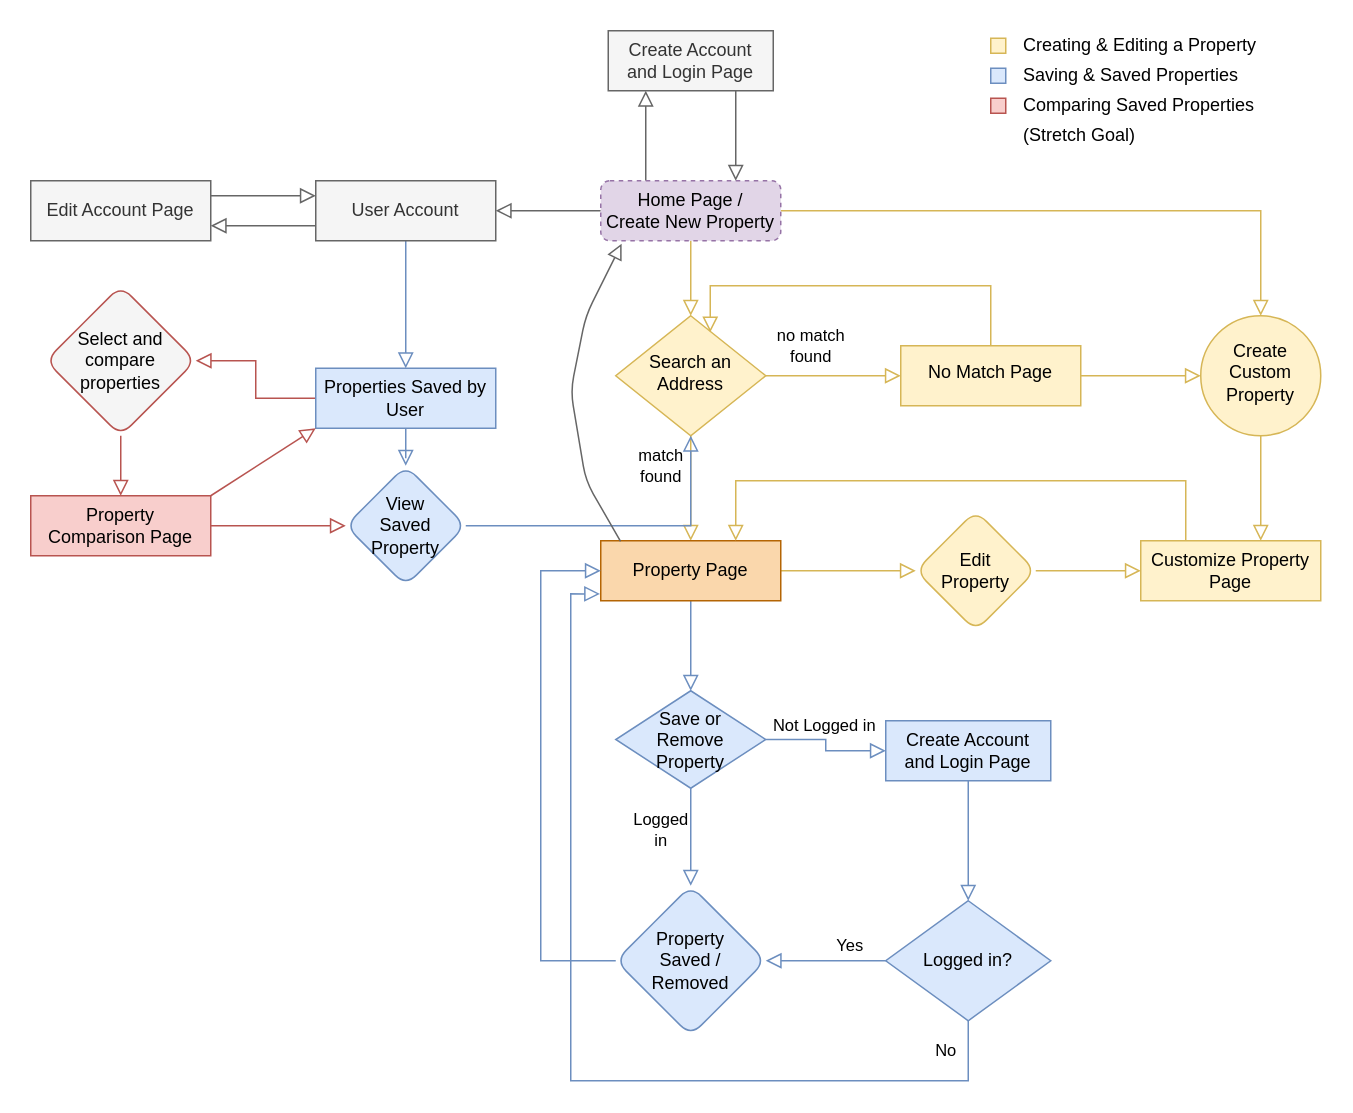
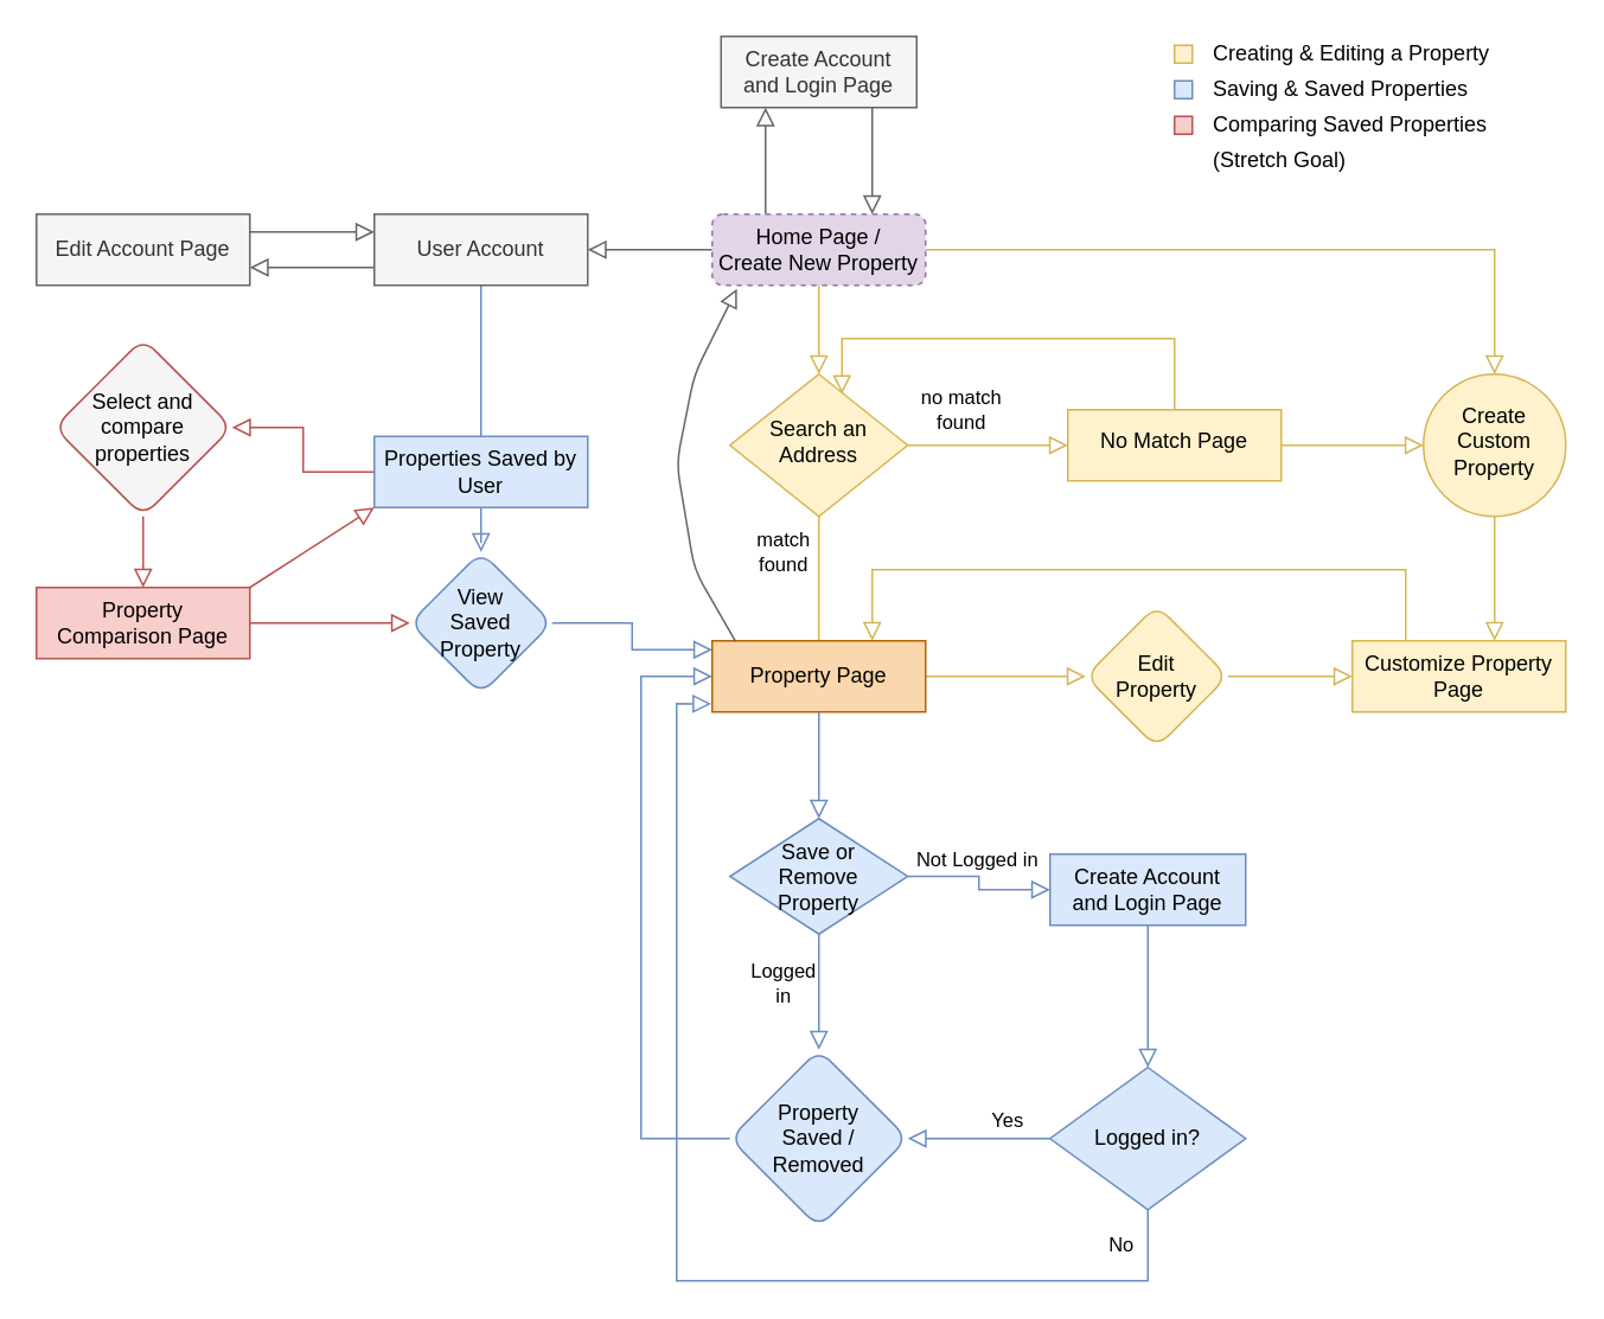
  <mxCell id="0" />
  <mxCell id="1" parent="0" />
  <mxCell id="2" value="" style="edgeStyle=orthogonalEdgeStyle;rounded=0;orthogonalLoop=1;jettySize=auto;html=1;endArrow=block;endFill=0;endSize=8;fillColor=#fff2cc;strokeColor=#d6b656;" edge="1" parent="1" source="6" target="9"><mxGeometry relative="1" as="geometry" /></mxCell>
  <mxCell id="3" style="edgeStyle=orthogonalEdgeStyle;rounded=0;orthogonalLoop=1;jettySize=auto;html=1;entryX=0.5;entryY=0;entryDx=0;entryDy=0;endArrow=block;endFill=0;endSize=8;exitX=1;exitY=0.5;exitDx=0;exitDy=0;fillColor=#fff2cc;strokeColor=#d6b656;" edge="1" parent="1" source="6" target="16"><mxGeometry relative="1" as="geometry"><Array as="points"><mxPoint x="840" y="140" /></Array></mxGeometry></mxCell>
  <mxCell id="4" value="" style="edgeStyle=orthogonalEdgeStyle;rounded=0;orthogonalLoop=1;jettySize=auto;html=1;labelBackgroundColor=none;endArrow=block;endFill=0;endSize=8;fillColor=#f5f5f5;strokeColor=#666666;" edge="1" parent="1" source="6" target="33"><mxGeometry relative="1" as="geometry"><Array as="points"><mxPoint x="430" y="90" /><mxPoint x="430" y="90" /></Array></mxGeometry></mxCell>
  <mxCell id="5" style="edgeStyle=orthogonalEdgeStyle;rounded=0;orthogonalLoop=1;jettySize=auto;html=1;entryX=1;entryY=0.5;entryDx=0;entryDy=0;labelBackgroundColor=none;endArrow=block;endFill=0;endSize=8;fillColor=#f5f5f5;strokeColor=#666666;" edge="1" parent="1" source="6" target="36"><mxGeometry relative="1" as="geometry" /></mxCell>
  <mxCell id="6" value="Home Page /&lt;br&gt;Create New Property" style="rounded=1;whiteSpace=wrap;html=1;fontSize=12;glass=0;strokeWidth=1;shadow=0;fillColor=#e1d5e7;strokeColor=#9673a6;dashed=1;" parent="1" vertex="1"><mxGeometry x="400" y="120" width="120" height="40" as="geometry" /></mxCell>
- <mxCell id="7" value="match&lt;br&gt;found" style="edgeStyle=orthogonalEdgeStyle;rounded=0;orthogonalLoop=1;jettySize=auto;html=1;endArrow=block;endFill=0;endSize=8;fillColor=#fff2cc;strokeColor=#d6b656;horizontal=1;" edge="1" parent="1" source="9" target="12"><mxGeometry x="-0.429" y="-20" relative="1" as="geometry"><mxPoint as="offset" /></mxGeometry></mxCell>
+ <mxCell id="7" value="match&lt;br&gt;found" style="edgeStyle=orthogonalEdgeStyle;rounded=0;orthogonalLoop=1;jettySize=auto;html=1;endArrow=none;endFill=0;endSize=8;fillColor=#fff2cc;strokeColor=#d6b656;horizontal=1;" edge="1" parent="1" source="9" target="12"><mxGeometry x="-0.429" y="-20" relative="1" as="geometry"><mxPoint as="offset" /></mxGeometry></mxCell>
  <mxCell id="8" value="no match&lt;br&gt;found" style="edgeStyle=orthogonalEdgeStyle;rounded=0;orthogonalLoop=1;jettySize=auto;html=1;endArrow=block;endFill=0;endSize=8;labelBackgroundColor=none;fillColor=#fff2cc;strokeColor=#d6b656;" edge="1" parent="1" source="9" target="21"><mxGeometry x="-0.333" y="20" relative="1" as="geometry"><mxPoint as="offset" /></mxGeometry></mxCell>
  <mxCell id="9" value="Search an Address" style="rhombus;whiteSpace=wrap;html=1;shadow=0;fontFamily=Helvetica;fontSize=12;align=center;strokeWidth=1;spacing=6;spacingTop=-4;fillColor=#fff2cc;strokeColor=#d6b656;" parent="1" vertex="1"><mxGeometry x="410" y="210" width="100" height="80" as="geometry" /></mxCell>
  <mxCell id="10" value="" style="edgeStyle=orthogonalEdgeStyle;rounded=0;orthogonalLoop=1;jettySize=auto;html=1;endArrow=block;endFill=0;endSize=8;fillColor=#fff2cc;strokeColor=#d6b656;" edge="1" parent="1" source="12" target="18"><mxGeometry relative="1" as="geometry" /></mxCell>
  <mxCell id="11" value="" style="edgeStyle=orthogonalEdgeStyle;rounded=0;orthogonalLoop=1;jettySize=auto;html=1;labelBackgroundColor=none;endArrow=block;endFill=0;endSize=8;fillColor=#dae8fc;strokeColor=#6c8ebf;" edge="1" parent="1" source="12" target="24"><mxGeometry relative="1" as="geometry" /></mxCell>
  <mxCell id="12" value="Property Page" style="rounded=0;whiteSpace=wrap;html=1;fontSize=12;glass=0;strokeWidth=1;shadow=0;fillColor=#fad7ac;strokeColor=#b46504;" parent="1" vertex="1"><mxGeometry x="400" y="360" width="120" height="40" as="geometry" /></mxCell>
  <mxCell id="13" style="edgeStyle=orthogonalEdgeStyle;rounded=0;orthogonalLoop=1;jettySize=auto;html=1;entryX=0.75;entryY=0;entryDx=0;entryDy=0;endArrow=block;endFill=0;endSize=8;exitX=0.25;exitY=0;exitDx=0;exitDy=0;fillColor=#fff2cc;strokeColor=#d6b656;" edge="1" parent="1" source="14" target="12"><mxGeometry relative="1" as="geometry"><Array as="points"><mxPoint x="790" y="320" /><mxPoint x="490" y="320" /></Array></mxGeometry></mxCell>
  <mxCell id="14" value="Customize Property Page" style="rounded=0;whiteSpace=wrap;html=1;fontSize=12;glass=0;strokeWidth=1;shadow=0;fillColor=#fff2cc;strokeColor=#d6b656;" parent="1" vertex="1"><mxGeometry x="760" y="360" width="120" height="40" as="geometry" /></mxCell>
  <mxCell id="15" style="edgeStyle=orthogonalEdgeStyle;rounded=0;orthogonalLoop=1;jettySize=auto;html=1;endArrow=block;endFill=0;endSize=8;fillColor=#fff2cc;strokeColor=#d6b656;" edge="1" parent="1" source="16"><mxGeometry relative="1" as="geometry"><mxPoint x="840" y="360" as="targetPoint" /></mxGeometry></mxCell>
  <mxCell id="16" value="Create&lt;br&gt;Custom Property" style="ellipse;whiteSpace=wrap;html=1;shadow=0;fontFamily=Helvetica;fontSize=12;align=center;strokeWidth=1;spacing=6;spacingTop=-4;fillColor=#fff2cc;strokeColor=#d6b656;" vertex="1" parent="1"><mxGeometry x="800" y="210" width="80" height="80" as="geometry" /></mxCell>
  <mxCell id="17" style="edgeStyle=orthogonalEdgeStyle;rounded=0;orthogonalLoop=1;jettySize=auto;html=1;endArrow=block;endFill=0;endSize=8;fillColor=#fff2cc;strokeColor=#d6b656;" edge="1" parent="1" source="18" target="14"><mxGeometry relative="1" as="geometry" /></mxCell>
  <mxCell id="18" value="Edit&lt;br&gt;Property" style="rhombus;whiteSpace=wrap;html=1;rounded=1;shadow=0;strokeWidth=1;glass=0;fillColor=#fff2cc;strokeColor=#d6b656;" vertex="1" parent="1"><mxGeometry x="610" y="340" width="80" height="80" as="geometry" /></mxCell>
  <mxCell id="19" style="edgeStyle=orthogonalEdgeStyle;rounded=0;orthogonalLoop=1;jettySize=auto;html=1;entryX=0;entryY=0.5;entryDx=0;entryDy=0;endArrow=block;endFill=0;endSize=8;fillColor=#fff2cc;strokeColor=#d6b656;" edge="1" parent="1" source="21" target="16"><mxGeometry relative="1" as="geometry" /></mxCell>
  <mxCell id="20" style="edgeStyle=orthogonalEdgeStyle;rounded=0;orthogonalLoop=1;jettySize=auto;html=1;entryX=0.63;entryY=0.138;entryDx=0;entryDy=0;endArrow=block;endFill=0;endSize=8;entryPerimeter=0;fillColor=#fff2cc;strokeColor=#d6b656;" edge="1" parent="1" source="21" target="9"><mxGeometry relative="1" as="geometry"><Array as="points"><mxPoint x="660" y="190" /><mxPoint x="473" y="190" /></Array></mxGeometry></mxCell>
  <mxCell id="21" value="No Match Page" style="whiteSpace=wrap;html=1;shadow=0;strokeWidth=1;spacing=6;spacingTop=-4;fillColor=#fff2cc;strokeColor=#d6b656;" vertex="1" parent="1"><mxGeometry x="600" y="230" width="120" height="40" as="geometry" /></mxCell>
  <mxCell id="22" value="Not Logged in" style="edgeStyle=orthogonalEdgeStyle;rounded=0;orthogonalLoop=1;jettySize=auto;html=1;entryX=0;entryY=0.5;entryDx=0;entryDy=0;labelBackgroundColor=none;endArrow=block;endFill=0;endSize=8;fillColor=#dae8fc;strokeColor=#6c8ebf;" edge="1" parent="1" source="24" target="26"><mxGeometry x="-0.111" y="10" relative="1" as="geometry"><mxPoint x="580" y="500" as="targetPoint" /><mxPoint as="offset" /></mxGeometry></mxCell>
  <mxCell id="23" value="Logged&lt;br&gt;in" style="edgeStyle=orthogonalEdgeStyle;rounded=0;orthogonalLoop=1;jettySize=auto;html=1;labelBackgroundColor=none;endArrow=block;endFill=0;endSize=8;entryX=0.5;entryY=0;entryDx=0;entryDy=0;exitX=0.5;exitY=1;exitDx=0;exitDy=0;fillColor=#dae8fc;strokeColor=#6c8ebf;" edge="1" parent="1" source="24" target="28"><mxGeometry x="-0.143" y="-20" relative="1" as="geometry"><mxPoint x="370" y="640" as="targetPoint" /><Array as="points" /><mxPoint as="offset" /></mxGeometry></mxCell>
  <mxCell id="24" value="Save or&lt;br&gt;Remove&lt;br&gt;Property" style="rhombus;whiteSpace=wrap;html=1;rounded=0;shadow=0;strokeWidth=1;glass=0;fillColor=#dae8fc;strokeColor=#6c8ebf;" vertex="1" parent="1"><mxGeometry x="410" y="460" width="100" height="65" as="geometry" /></mxCell>
  <mxCell id="25" value="" style="edgeStyle=orthogonalEdgeStyle;rounded=0;orthogonalLoop=1;jettySize=auto;html=1;labelBackgroundColor=none;endArrow=block;endFill=0;endSize=8;fillColor=#dae8fc;strokeColor=#6c8ebf;" edge="1" parent="1" source="26" target="31"><mxGeometry relative="1" as="geometry" /></mxCell>
  <mxCell id="26" value="&lt;span&gt;Create Account&lt;br&gt;and Login Page&lt;br&gt;&lt;/span&gt;" style="rounded=0;whiteSpace=wrap;html=1;fillColor=#dae8fc;strokeColor=#6c8ebf;" vertex="1" parent="1"><mxGeometry x="590" y="480" width="110" height="40" as="geometry" /></mxCell>
  <mxCell id="27" style="edgeStyle=orthogonalEdgeStyle;rounded=0;orthogonalLoop=1;jettySize=auto;html=1;labelBackgroundColor=none;endArrow=block;endFill=0;endSize=8;exitX=0;exitY=0.5;exitDx=0;exitDy=0;fillColor=#dae8fc;strokeColor=#6c8ebf;" edge="1" parent="1" source="28"><mxGeometry relative="1" as="geometry"><mxPoint x="400" y="380" as="targetPoint" /><Array as="points"><mxPoint x="360" y="640" /><mxPoint x="360" y="380" /><mxPoint x="400" y="380" /></Array></mxGeometry></mxCell>
  <mxCell id="28" value="Property&lt;br&gt;Saved /&lt;br&gt;Removed" style="rhombus;whiteSpace=wrap;html=1;rounded=1;fillColor=#dae8fc;strokeColor=#6c8ebf;" vertex="1" parent="1"><mxGeometry x="410" y="590" width="100" height="100" as="geometry" /></mxCell>
  <mxCell id="29" value="Yes" style="edgeStyle=orthogonalEdgeStyle;rounded=0;orthogonalLoop=1;jettySize=auto;html=1;entryX=1;entryY=0.5;entryDx=0;entryDy=0;labelBackgroundColor=none;endArrow=block;endFill=0;endSize=8;fillColor=#dae8fc;strokeColor=#6c8ebf;" edge="1" parent="1" source="31" target="28"><mxGeometry x="-0.4" y="-10" relative="1" as="geometry"><mxPoint as="offset" /></mxGeometry></mxCell>
  <mxCell id="30" value="No" style="edgeStyle=orthogonalEdgeStyle;rounded=0;orthogonalLoop=1;jettySize=auto;html=1;labelBackgroundColor=none;endArrow=block;endFill=0;endSize=8;exitX=0.5;exitY=1;exitDx=0;exitDy=0;entryX=-0.004;entryY=0.886;entryDx=0;entryDy=0;entryPerimeter=0;fillColor=#dae8fc;strokeColor=#6c8ebf;" edge="1" parent="1" source="31" target="12"><mxGeometry x="-0.939" y="-15" relative="1" as="geometry"><mxPoint x="400" y="400" as="targetPoint" /><Array as="points"><mxPoint x="645" y="720" /><mxPoint x="380" y="720" /><mxPoint x="380" y="395" /><mxPoint x="400" y="395" /></Array><mxPoint as="offset" /></mxGeometry></mxCell>
  <mxCell id="31" value="Logged in?" style="rhombus;whiteSpace=wrap;html=1;rounded=0;fillColor=#dae8fc;strokeColor=#6c8ebf;" vertex="1" parent="1"><mxGeometry x="590" y="600" width="110" height="80" as="geometry" /></mxCell>
  <mxCell id="32" value="" style="edgeStyle=orthogonalEdgeStyle;rounded=0;orthogonalLoop=1;jettySize=auto;html=1;labelBackgroundColor=none;endArrow=block;endFill=0;endSize=8;fillColor=#f5f5f5;strokeColor=#666666;" edge="1" parent="1" source="33" target="6"><mxGeometry relative="1" as="geometry"><Array as="points"><mxPoint x="490" y="90" /><mxPoint x="490" y="90" /></Array></mxGeometry></mxCell>
  <mxCell id="33" value="&lt;span&gt;Create Account&lt;br&gt;and Login Page&lt;br&gt;&lt;/span&gt;" style="rounded=0;whiteSpace=wrap;html=1;fillColor=#f5f5f5;strokeColor=#666666;fontColor=#333333;" vertex="1" parent="1"><mxGeometry x="405" y="20" width="110" height="40" as="geometry" /></mxCell>
- <mxCell id="34" value="" style="edgeStyle=orthogonalEdgeStyle;rounded=0;orthogonalLoop=1;jettySize=auto;html=1;labelBackgroundColor=none;endArrow=block;endFill=0;endSize=8;fillColor=#dae8fc;strokeColor=#6c8ebf;" edge="1" parent="1" source="36" target="39"><mxGeometry relative="1" as="geometry" /></mxCell>
+ <mxCell id="34" value="" style="edgeStyle=orthogonalEdgeStyle;rounded=0;orthogonalLoop=1;jettySize=auto;html=1;labelBackgroundColor=none;endArrow=none;endFill=0;endSize=8;fillColor=#dae8fc;strokeColor=#6c8ebf;" edge="1" parent="1" source="36" target="39"><mxGeometry relative="1" as="geometry" /></mxCell>
  <mxCell id="35" value="" style="edgeStyle=orthogonalEdgeStyle;rounded=0;orthogonalLoop=1;jettySize=auto;html=1;labelBackgroundColor=none;endArrow=block;endFill=0;endSize=8;fillColor=#f5f5f5;strokeColor=#666666;" edge="1" parent="1" source="36" target="41"><mxGeometry relative="1" as="geometry"><Array as="points"><mxPoint x="180" y="150" /><mxPoint x="180" y="150" /></Array></mxGeometry></mxCell>
  <mxCell id="36" value="&lt;span&gt;User Account&lt;/span&gt;" style="whiteSpace=wrap;html=1;rounded=0;shadow=0;strokeWidth=1;glass=0;fillColor=#f5f5f5;strokeColor=#666666;fontColor=#333333;" vertex="1" parent="1"><mxGeometry x="210" y="120" width="120" height="40" as="geometry" /></mxCell>
  <mxCell id="37" value="" style="edgeStyle=orthogonalEdgeStyle;rounded=0;orthogonalLoop=1;jettySize=auto;html=1;labelBackgroundColor=none;endArrow=block;endFill=0;endSize=8;fillColor=#dae8fc;strokeColor=#6c8ebf;" edge="1" parent="1" source="39" target="43"><mxGeometry relative="1" as="geometry" /></mxCell>
  <mxCell id="38" value="" style="edgeStyle=orthogonalEdgeStyle;rounded=0;orthogonalLoop=1;jettySize=auto;html=1;labelBackgroundColor=none;endArrow=block;endFill=0;endSize=8;fillColor=#f8cecc;strokeColor=#b85450;" edge="1" parent="1" source="39" target="45"><mxGeometry relative="1" as="geometry" /></mxCell>
  <mxCell id="39" value="Properties&amp;nbsp;Saved by User" style="whiteSpace=wrap;html=1;rounded=0;shadow=0;strokeWidth=1;glass=0;fillColor=#dae8fc;strokeColor=#6c8ebf;" vertex="1" parent="1"><mxGeometry x="210" y="245" width="120" height="40" as="geometry" /></mxCell>
  <mxCell id="40" style="edgeStyle=orthogonalEdgeStyle;rounded=0;orthogonalLoop=1;jettySize=auto;html=1;labelBackgroundColor=none;endArrow=block;endFill=0;endSize=8;fillColor=#f5f5f5;strokeColor=#666666;" edge="1" parent="1" source="41"><mxGeometry relative="1" as="geometry"><mxPoint x="210" y="130" as="targetPoint" /><Array as="points"><mxPoint x="210" y="130" /></Array></mxGeometry></mxCell>
  <mxCell id="41" value="&lt;span&gt;Edit Account Page&lt;/span&gt;" style="whiteSpace=wrap;html=1;rounded=0;shadow=0;strokeWidth=1;glass=0;fillColor=#f5f5f5;strokeColor=#666666;fontColor=#333333;" vertex="1" parent="1"><mxGeometry x="20" y="120" width="120" height="40" as="geometry" /></mxCell>
- <mxCell id="42" style="edgeStyle=orthogonalEdgeStyle;rounded=0;orthogonalLoop=1;jettySize=auto;html=1;labelBackgroundColor=none;endArrow=block;endFill=0;endSize=8;fillColor=#dae8fc;strokeColor=#6c8ebf;" edge="1" parent="1" source="43" target="9"><mxGeometry relative="1" as="geometry" /></mxCell>
+ <mxCell id="42" style="edgeStyle=orthogonalEdgeStyle;rounded=0;orthogonalLoop=1;jettySize=auto;html=1;entryX=0;entryY=0.125;entryDx=0;entryDy=0;entryPerimeter=0;labelBackgroundColor=none;endArrow=block;endFill=0;endSize=8;fillColor=#dae8fc;strokeColor=#6c8ebf;" edge="1" parent="1" source="43" target="12"><mxGeometry relative="1" as="geometry" /></mxCell>
  <mxCell id="43" value="View&lt;br&gt;Saved Property" style="rhombus;whiteSpace=wrap;html=1;rounded=1;shadow=0;strokeWidth=1;glass=0;fillColor=#dae8fc;strokeColor=#6c8ebf;" vertex="1" parent="1"><mxGeometry x="230" y="310" width="80" height="80" as="geometry" /></mxCell>
  <mxCell id="44" value="" style="edgeStyle=orthogonalEdgeStyle;rounded=0;orthogonalLoop=1;jettySize=auto;html=1;labelBackgroundColor=none;endArrow=block;endFill=0;endSize=8;fillColor=#f8cecc;strokeColor=#b85450;" edge="1" parent="1" source="45" target="47"><mxGeometry relative="1" as="geometry" /></mxCell>
  <mxCell id="45" value="Select and compare properties" style="rhombus;whiteSpace=wrap;html=1;rounded=1;shadow=0;strokeWidth=1;glass=0;fillColor=#f5f5f5;strokeColor=#b85450;" vertex="1" parent="1"><mxGeometry x="30" y="190" width="100" height="100" as="geometry" /></mxCell>
  <mxCell id="46" style="edgeStyle=orthogonalEdgeStyle;rounded=0;orthogonalLoop=1;jettySize=auto;html=1;entryX=0;entryY=0.5;entryDx=0;entryDy=0;labelBackgroundColor=none;endArrow=block;endFill=0;endSize=8;fillColor=#f8cecc;strokeColor=#b85450;" edge="1" parent="1" source="47" target="43"><mxGeometry relative="1" as="geometry" /></mxCell>
  <mxCell id="47" value="Property&lt;br&gt;Comparison Page" style="whiteSpace=wrap;html=1;rounded=0;shadow=0;strokeWidth=1;glass=0;fillColor=#f8cecc;strokeColor=#b85450;" vertex="1" parent="1"><mxGeometry x="20" y="330" width="120" height="40" as="geometry" /></mxCell>
  <mxCell id="48" value="" style="endArrow=block;html=1;labelBackgroundColor=none;endSize=8;entryX=0;entryY=1;entryDx=0;entryDy=0;endFill=0;fillColor=#f8cecc;strokeColor=#b85450;" edge="1" parent="1" target="39"><mxGeometry width="50" height="50" relative="1" as="geometry"><mxPoint x="140" y="330" as="sourcePoint" /><mxPoint x="190" y="280" as="targetPoint" /></mxGeometry></mxCell>
  <mxCell id="49" value="" style="endArrow=block;html=1;labelBackgroundColor=none;endSize=8;entryX=0.116;entryY=1.05;entryDx=0;entryDy=0;exitX=0.11;exitY=0.012;exitDx=0;exitDy=0;exitPerimeter=0;entryPerimeter=0;endFill=0;fillColor=#f5f5f5;strokeColor=#666666;" edge="1" parent="1" source="12" target="6"><mxGeometry width="50" height="50" relative="1" as="geometry"><mxPoint x="360" y="370" as="sourcePoint" /><mxPoint x="410" y="320" as="targetPoint" /><Array as="points"><mxPoint x="390" y="320" /><mxPoint x="380" y="260" /><mxPoint x="390" y="210" /></Array></mxGeometry></mxCell>
  <mxCell id="50" value="Saving &amp;amp; Saved Properties" style="text;html=1;strokeColor=none;fillColor=none;align=left;verticalAlign=middle;whiteSpace=wrap;rounded=0;labelPosition=center;verticalLabelPosition=middle;" vertex="1" parent="1"><mxGeometry x="680" y="40" width="160" height="20" as="geometry" /></mxCell>
  <mxCell id="51" value="Creating &amp;amp;&amp;nbsp;Editing a Property" style="text;html=1;strokeColor=none;fillColor=none;align=left;verticalAlign=middle;whiteSpace=wrap;rounded=0;" vertex="1" parent="1"><mxGeometry x="680" y="20" width="160" height="20" as="geometry" /></mxCell>
  <mxCell id="52" value="Comparing Saved Properties" style="text;html=1;strokeColor=none;fillColor=none;align=left;verticalAlign=middle;whiteSpace=wrap;rounded=0;" vertex="1" parent="1"><mxGeometry x="680" y="60" width="160" height="20" as="geometry" /></mxCell>
  <mxCell id="53" value="" style="verticalLabelPosition=bottom;verticalAlign=top;html=1;shape=mxgraph.basic.rect;fillColor2=none;strokeWidth=1;size=20;indent=5;rounded=0;fillColor=#fff2cc;strokeColor=#d6b656;" vertex="1" parent="1"><mxGeometry x="660" y="25" width="10" height="10" as="geometry" /></mxCell>
  <mxCell id="54" value="" style="verticalLabelPosition=bottom;verticalAlign=top;html=1;shape=mxgraph.basic.rect;fillColor2=none;strokeWidth=1;size=20;indent=5;rounded=0;fillColor=#dae8fc;strokeColor=#6c8ebf;" vertex="1" parent="1"><mxGeometry x="660" y="45" width="10" height="10" as="geometry" /></mxCell>
  <mxCell id="55" value="" style="verticalLabelPosition=bottom;verticalAlign=top;html=1;shape=mxgraph.basic.rect;fillColor2=none;strokeWidth=1;size=20;indent=5;rounded=0;fillColor=#f8cecc;strokeColor=#b85450;" vertex="1" parent="1"><mxGeometry x="660" y="65" width="10" height="10" as="geometry" /></mxCell>
  <mxCell id="56" value="(Stretch Goal)" style="text;html=1;strokeColor=none;fillColor=none;align=left;verticalAlign=middle;whiteSpace=wrap;rounded=0;" vertex="1" parent="1"><mxGeometry x="680" y="80" width="80" height="20" as="geometry" /></mxCell>
